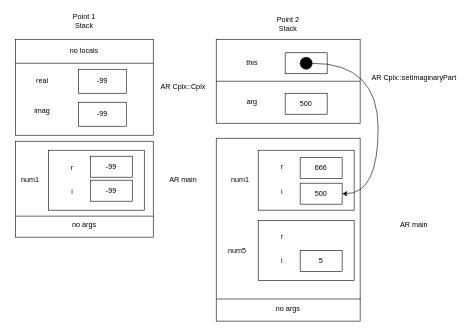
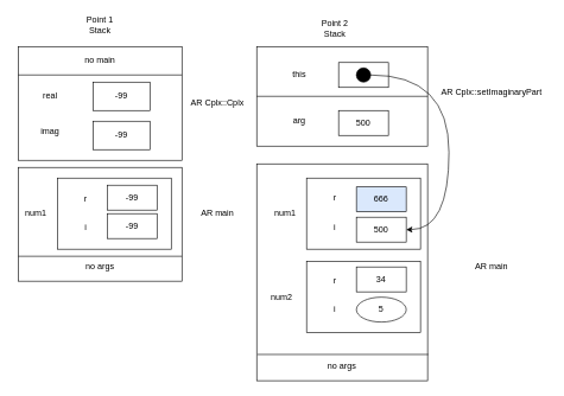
  <mxCell id="0" />
  <mxCell id="1" parent="0" />
  <mxCell id="2" value="Point 1 Stack" style="text;html=1;strokeColor=none;fillColor=none;align=center;verticalAlign=middle;whiteSpace=wrap;rounded=0;" vertex="1" parent="1"><mxGeometry x="110" y="20" width="60" height="30" as="geometry" /></mxCell>
  <mxCell id="3" value="" style="rounded=0;whiteSpace=wrap;html=1;rotation=90;" vertex="1" parent="1"><mxGeometry x="60" y="30" width="160" height="230" as="geometry" /></mxCell>
  <mxCell id="4" value="AR Cplx::Cplx" style="text;html=1;strokeColor=none;fillColor=none;align=center;verticalAlign=middle;whiteSpace=wrap;rounded=0;" vertex="1" parent="1"><mxGeometry x="260" y="130" width="90" height="30" as="geometry" /></mxCell>
  <mxCell id="5" value="" style="endArrow=none;html=1;rounded=0;exitX=0.25;exitY=1;exitDx=0;exitDy=0;entryX=0.25;entryY=0;entryDx=0;entryDy=0;" edge="1" parent="1" source="3" target="3"><mxGeometry width="50" height="50" relative="1" as="geometry"><mxPoint x="270" y="410" as="sourcePoint" /><mxPoint x="320" y="360" as="targetPoint" /></mxGeometry></mxCell>
- <mxCell id="6" value="no locals" style="text;html=1;strokeColor=none;fillColor=none;align=center;verticalAlign=middle;whiteSpace=wrap;rounded=0;" vertex="1" parent="1"><mxGeometry x="110" y="70" width="60" height="30" as="geometry" /></mxCell>
+ <mxCell id="6" value="no main" style="text;html=1;strokeColor=none;fillColor=none;align=center;verticalAlign=middle;whiteSpace=wrap;rounded=0;" vertex="1" parent="1"><mxGeometry x="110" y="70" width="60" height="30" as="geometry" /></mxCell>
  <mxCell id="7" value="" style="rounded=0;whiteSpace=wrap;html=1;rotation=90;" vertex="1" parent="1"><mxGeometry x="60" y="200" width="160" height="230" as="geometry" /></mxCell>
  <mxCell id="8" value="AR main" style="text;html=1;strokeColor=none;fillColor=none;align=center;verticalAlign=middle;whiteSpace=wrap;rounded=0;" vertex="1" parent="1"><mxGeometry x="260" y="285" width="90" height="30" as="geometry" /></mxCell>
  <mxCell id="9" value="num1" style="text;html=1;strokeColor=none;fillColor=none;align=center;verticalAlign=middle;whiteSpace=wrap;rounded=0;" vertex="1" parent="1"><mxGeometry x="20" y="285" width="60" height="30" as="geometry" /></mxCell>
  <mxCell id="10" value="" style="endArrow=none;html=1;rounded=0;exitX=0.25;exitY=1;exitDx=0;exitDy=0;entryX=0.25;entryY=0;entryDx=0;entryDy=0;" edge="1" parent="1"><mxGeometry width="50" height="50" relative="1" as="geometry"><mxPoint x="25" y="360" as="sourcePoint" /><mxPoint x="255" y="360" as="targetPoint" /></mxGeometry></mxCell>
  <mxCell id="11" value="no args" style="text;html=1;strokeColor=none;fillColor=none;align=center;verticalAlign=middle;whiteSpace=wrap;rounded=0;" vertex="1" parent="1"><mxGeometry x="110" y="360" width="60" height="30" as="geometry" /></mxCell>
  <mxCell id="12" value="" style="rounded=0;whiteSpace=wrap;html=1;" vertex="1" parent="1"><mxGeometry x="80" y="250" width="160" height="100" as="geometry" /></mxCell>
  <mxCell id="13" value="r" style="text;html=1;strokeColor=none;fillColor=none;align=center;verticalAlign=middle;whiteSpace=wrap;rounded=0;" vertex="1" parent="1"><mxGeometry x="90" y="265" width="60" height="30" as="geometry" /></mxCell>
  <mxCell id="14" value="i" style="text;html=1;strokeColor=none;fillColor=none;align=center;verticalAlign=middle;whiteSpace=wrap;rounded=0;" vertex="1" parent="1"><mxGeometry x="90" y="305" width="60" height="30" as="geometry" /></mxCell>
  <mxCell id="15" value="-99" style="rounded=0;whiteSpace=wrap;html=1;" vertex="1" parent="1"><mxGeometry x="150" y="260" width="70" height="35" as="geometry" /></mxCell>
  <mxCell id="16" value="-99" style="rounded=0;whiteSpace=wrap;html=1;" vertex="1" parent="1"><mxGeometry x="150" y="300" width="70" height="35" as="geometry" /></mxCell>
  <mxCell id="17" value="real" style="text;html=1;strokeColor=none;fillColor=none;align=center;verticalAlign=middle;whiteSpace=wrap;rounded=0;" vertex="1" parent="1"><mxGeometry x="40" y="120" width="60" height="30" as="geometry" /></mxCell>
  <mxCell id="18" value="imag" style="text;html=1;strokeColor=none;fillColor=none;align=center;verticalAlign=middle;whiteSpace=wrap;rounded=0;" vertex="1" parent="1"><mxGeometry x="40" y="170" width="60" height="30" as="geometry" /></mxCell>
  <mxCell id="19" value="-99" style="rounded=0;whiteSpace=wrap;html=1;" vertex="1" parent="1"><mxGeometry x="130" y="115" width="80" height="40" as="geometry" /></mxCell>
  <mxCell id="20" value="-99" style="rounded=0;whiteSpace=wrap;html=1;" vertex="1" parent="1"><mxGeometry x="130" y="170" width="80" height="40" as="geometry" /></mxCell>
- <mxCell id="21" value="Point 2 Stack" style="text;html=1;strokeColor=none;fillColor=none;align=center;verticalAlign=middle;whiteSpace=wrap;rounded=0;" vertex="1" parent="1"><mxGeometry x="450" y="25" width="60" height="30" as="geometry" /></mxCell>
+ <mxCell id="21" value="Point 2 Stack" style="text;html=1;strokeColor=none;fillColor=none;align=center;verticalAlign=middle;whiteSpace=wrap;rounded=0;" vertex="1" parent="1"><mxGeometry x="440" y="25" width="60" height="30" as="geometry" /></mxCell>
  <mxCell id="22" value="" style="rounded=0;whiteSpace=wrap;html=1;" vertex="1" parent="1"><mxGeometry x="360" y="65" width="240" height="140" as="geometry" /></mxCell>
  <mxCell id="23" value="" style="rounded=0;whiteSpace=wrap;html=1;" vertex="1" parent="1"><mxGeometry x="360" y="230" width="240" height="305" as="geometry" /></mxCell>
  <mxCell id="24" value="AR main" style="text;html=1;strokeColor=none;fillColor=none;align=center;verticalAlign=middle;whiteSpace=wrap;rounded=0;" vertex="1" parent="1"><mxGeometry x="660" y="360" width="60" height="30" as="geometry" /></mxCell>
  <mxCell id="25" value="AR Cplx::setImaginaryPart" style="text;html=1;strokeColor=none;fillColor=none;align=center;verticalAlign=middle;whiteSpace=wrap;rounded=0;" vertex="1" parent="1"><mxGeometry x="610" y="115" width="160" height="30" as="geometry" /></mxCell>
  <mxCell id="26" value="" style="endArrow=none;html=1;rounded=0;exitX=0.004;exitY=0.879;exitDx=0;exitDy=0;exitPerimeter=0;entryX=1.004;entryY=0.879;entryDx=0;entryDy=0;entryPerimeter=0;" edge="1" parent="1" source="23" target="23"><mxGeometry width="50" height="50" relative="1" as="geometry"><mxPoint x="470" y="400" as="sourcePoint" /><mxPoint x="520" y="350" as="targetPoint" /></mxGeometry></mxCell>
  <mxCell id="27" value="no args" style="text;html=1;strokeColor=none;fillColor=none;align=center;verticalAlign=middle;whiteSpace=wrap;rounded=0;" vertex="1" parent="1"><mxGeometry x="450" y="500" width="60" height="30" as="geometry" /></mxCell>
  <mxCell id="28" value="num1" style="text;html=1;strokeColor=none;fillColor=none;align=center;verticalAlign=middle;whiteSpace=wrap;rounded=0;" vertex="1" parent="1"><mxGeometry x="370" y="285" width="60" height="30" as="geometry" /></mxCell>
- <mxCell id="29" value="num5" style="text;html=1;strokeColor=none;fillColor=none;align=center;verticalAlign=middle;whiteSpace=wrap;rounded=0;" vertex="1" parent="1"><mxGeometry x="365" y="402.5" width="60" height="30" as="geometry" /></mxCell>
+ <mxCell id="29" value="num2" style="text;html=1;strokeColor=none;fillColor=none;align=center;verticalAlign=middle;whiteSpace=wrap;rounded=0;" vertex="1" parent="1"><mxGeometry x="365" y="402.5" width="60" height="30" as="geometry" /></mxCell>
  <mxCell id="30" value="" style="rounded=0;whiteSpace=wrap;html=1;" vertex="1" parent="1"><mxGeometry x="430" y="250" width="160" height="100" as="geometry" /></mxCell>
  <mxCell id="31" value="r" style="text;html=1;strokeColor=none;fillColor=none;align=center;verticalAlign=middle;whiteSpace=wrap;rounded=0;" vertex="1" parent="1"><mxGeometry x="440" y="262.5" width="60" height="30" as="geometry" /></mxCell>
  <mxCell id="32" value="i" style="text;html=1;strokeColor=none;fillColor=none;align=center;verticalAlign=middle;whiteSpace=wrap;rounded=0;" vertex="1" parent="1"><mxGeometry x="440" y="305" width="60" height="30" as="geometry" /></mxCell>
- <mxCell id="33" value="666" style="rounded=0;whiteSpace=wrap;html=1;" vertex="1" parent="1"><mxGeometry x="500" y="262.5" width="70" height="35" as="geometry" /></mxCell>
+ <mxCell id="33" value="666" style="rounded=0;whiteSpace=wrap;html=1;fillColor=#dae8fc;" vertex="1" parent="1"><mxGeometry x="500" y="262.5" width="70" height="35" as="geometry" /></mxCell>
  <mxCell id="34" value="500" style="rounded=0;whiteSpace=wrap;html=1;" vertex="1" parent="1"><mxGeometry x="500" y="305" width="70" height="35" as="geometry" /></mxCell>
  <mxCell id="35" value="" style="rounded=0;whiteSpace=wrap;html=1;" vertex="1" parent="1"><mxGeometry x="430" y="367.5" width="160" height="100" as="geometry" /></mxCell>
  <mxCell id="36" value="r" style="text;html=1;strokeColor=none;fillColor=none;align=center;verticalAlign=middle;whiteSpace=wrap;rounded=0;" vertex="1" parent="1"><mxGeometry x="440" y="380" width="60" height="30" as="geometry" /></mxCell>
  <mxCell id="37" value="i" style="text;html=1;strokeColor=none;fillColor=none;align=center;verticalAlign=middle;whiteSpace=wrap;rounded=0;" vertex="1" parent="1"><mxGeometry x="440" y="420" width="60" height="30" as="geometry" /></mxCell>
- <mxCell id="39" value="5" style="rounded=0;whiteSpace=wrap;html=1;" vertex="1" parent="1"><mxGeometry x="500" y="417.5" width="70" height="35" as="geometry" /></mxCell>
+ <mxCell id="38" value="34" style="rounded=0;whiteSpace=wrap;html=1;" vertex="1" parent="1"><mxGeometry x="500" y="375" width="70" height="35" as="geometry" /></mxCell>
+ <mxCell id="39" value="5" style="ellipse;whiteSpace=wrap;html=1;" vertex="1" parent="1"><mxGeometry x="500" y="417.5" width="70" height="35" as="geometry" /></mxCell>
  <mxCell id="40" value="" style="endArrow=none;html=1;rounded=0;exitX=0;exitY=0.5;exitDx=0;exitDy=0;entryX=1;entryY=0.5;entryDx=0;entryDy=0;" edge="1" parent="1" source="22" target="22"><mxGeometry width="50" height="50" relative="1" as="geometry"><mxPoint x="440" y="400" as="sourcePoint" /><mxPoint x="490" y="350" as="targetPoint" /></mxGeometry></mxCell>
  <mxCell id="41" value="arg" style="text;html=1;strokeColor=none;fillColor=none;align=center;verticalAlign=middle;whiteSpace=wrap;rounded=0;" vertex="1" parent="1"><mxGeometry x="390" y="155" width="60" height="30" as="geometry" /></mxCell>
  <mxCell id="42" value="500" style="rounded=0;whiteSpace=wrap;html=1;" vertex="1" parent="1"><mxGeometry x="475" y="155" width="70" height="35" as="geometry" /></mxCell>
  <mxCell id="43" value="this" style="text;html=1;strokeColor=none;fillColor=none;align=center;verticalAlign=middle;whiteSpace=wrap;rounded=0;" vertex="1" parent="1"><mxGeometry x="390" y="90" width="60" height="30" as="geometry" /></mxCell>
  <mxCell id="44" value="" style="rounded=0;whiteSpace=wrap;html=1;" vertex="1" parent="1"><mxGeometry x="475" y="87.5" width="70" height="35" as="geometry" /></mxCell>
  <mxCell id="45" style="edgeStyle=orthogonalEdgeStyle;rounded=0;orthogonalLoop=1;jettySize=auto;html=1;entryX=1;entryY=0.5;entryDx=0;entryDy=0;curved=1;" edge="1" parent="1" source="46" target="34"><mxGeometry relative="1" as="geometry"><Array as="points"><mxPoint x="630" y="105" /><mxPoint x="630" y="323" /></Array></mxGeometry></mxCell>
  <mxCell id="46" value="" style="ellipse;whiteSpace=wrap;html=1;aspect=fixed;fillColor=#000000;" vertex="1" parent="1"><mxGeometry x="500" y="95" width="20" height="20" as="geometry" /></mxCell>
